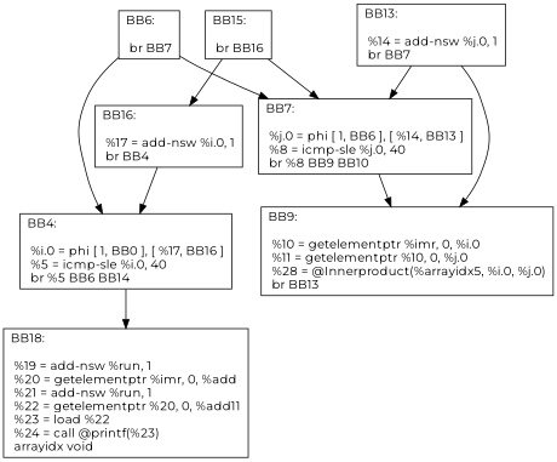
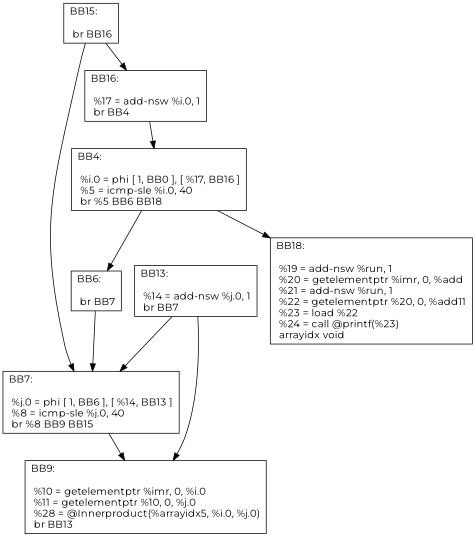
  digraph {
    fontname=Montserrat
    node [fontname=Montserrat shape=record]
    edge [fontname=Montserrat]
-   n1 [label="{BB4:\l\l  %i.0 = phi [ 1, BB0 ], [  %17, BB16 ]\l %5 = icmp-sle %i.0,  40\l br %5 BB6 BB14\l}"]
+   n1 [label="{BB4:\l\l  %i.0 = phi [ 1, BB0 ], [  %17, BB16 ]\l %5 = icmp-sle %i.0,  40\l br %5 BB6 BB18\l}"]
    n2 [label="{BB6:\l\l  br  BB7\l}"]
    n3 [label="{BB18:\l\l  %19 = add-nsw %run,  1\l %20 = getelementptr %imr,  0,  %add\l %21 = add-nsw %run,  1\l %22 = getelementptr %20,  0,  %add11\l %23 = load %22\l %24 = call @printf(%23)\l arrayidx void\l}"]
-   n4 [label="{BB7:\l\l  %j.0 = phi [ 1, BB6 ], [  %14, BB13 ]\l %8 = icmp-sle %j.0,  40\l br %8 BB9 BB10\l}"]
+   n4 [label="{BB7:\l\l  %j.0 = phi [ 1, BB6 ], [  %14, BB13 ]\l %8 = icmp-sle %j.0,  40\l br %8 BB9 BB15\l}"]
    n5 [label="{BB9:\l\l  %10 = getelementptr %imr,  0,  %i.0\l %11 = getelementptr %10,  0,  %j.0\l %28 = @Innerproduct(%arrayidx5, %i.0, %j.0)\l br  BB13\l}"]
    n6 [label="{BB15:\l\l  br  BB16\l}"]
    n7 [label="{BB16:\l\l  %17 = add-nsw %i.0,  1\l br  BB4\l}"]
    n8 [label="{BB13:\l\l  %14 = add-nsw %j.0,  1\l br  BB7\l}"]
-   n2 -> n1
+   n1 -> n2
    n1 -> n3
    n2 -> n4
    n4 -> n5
    n6 -> n4
    n6 -> n7
    n7 -> n1
    n8 -> n4
    n8 -> n5
  }
